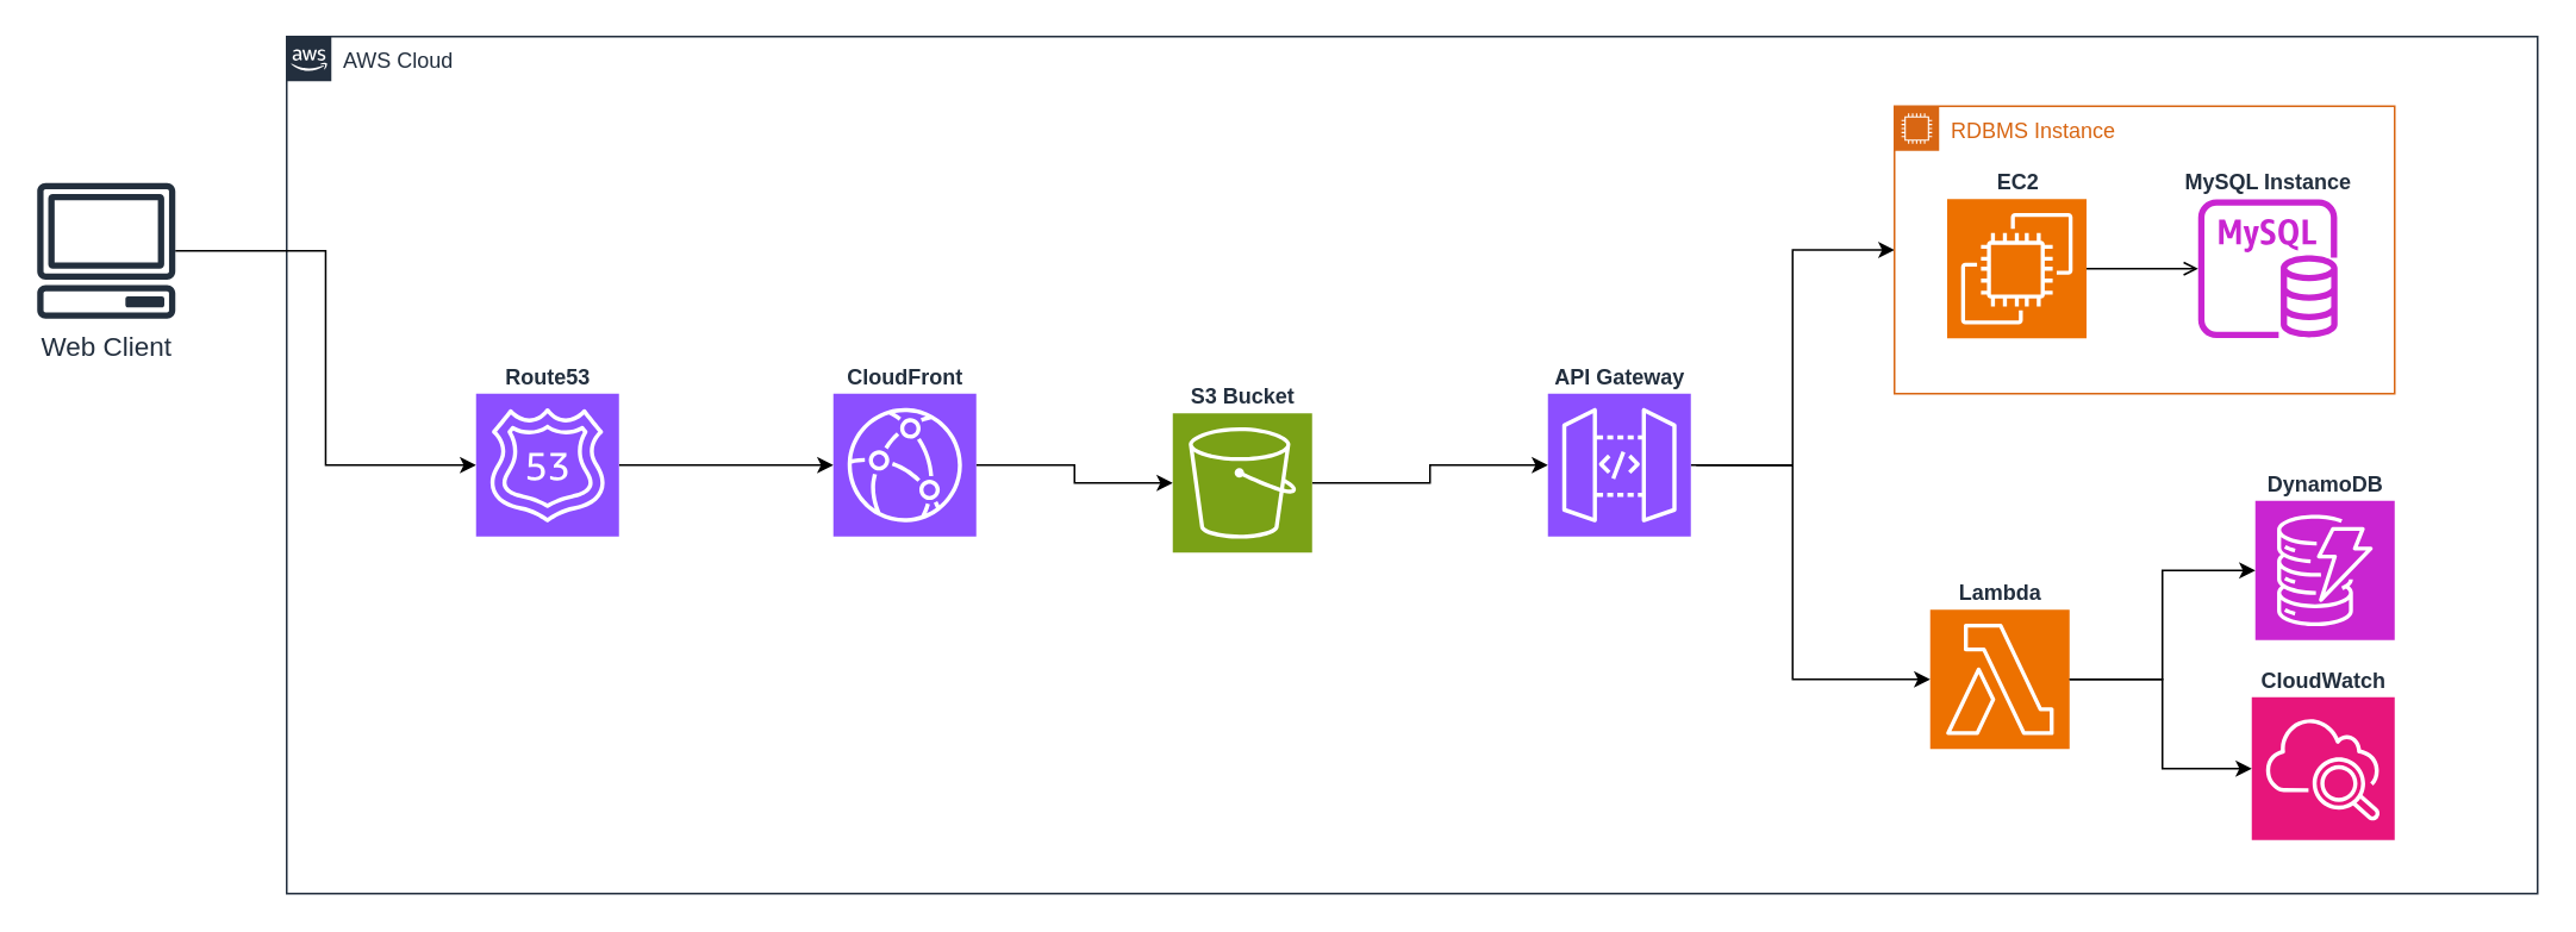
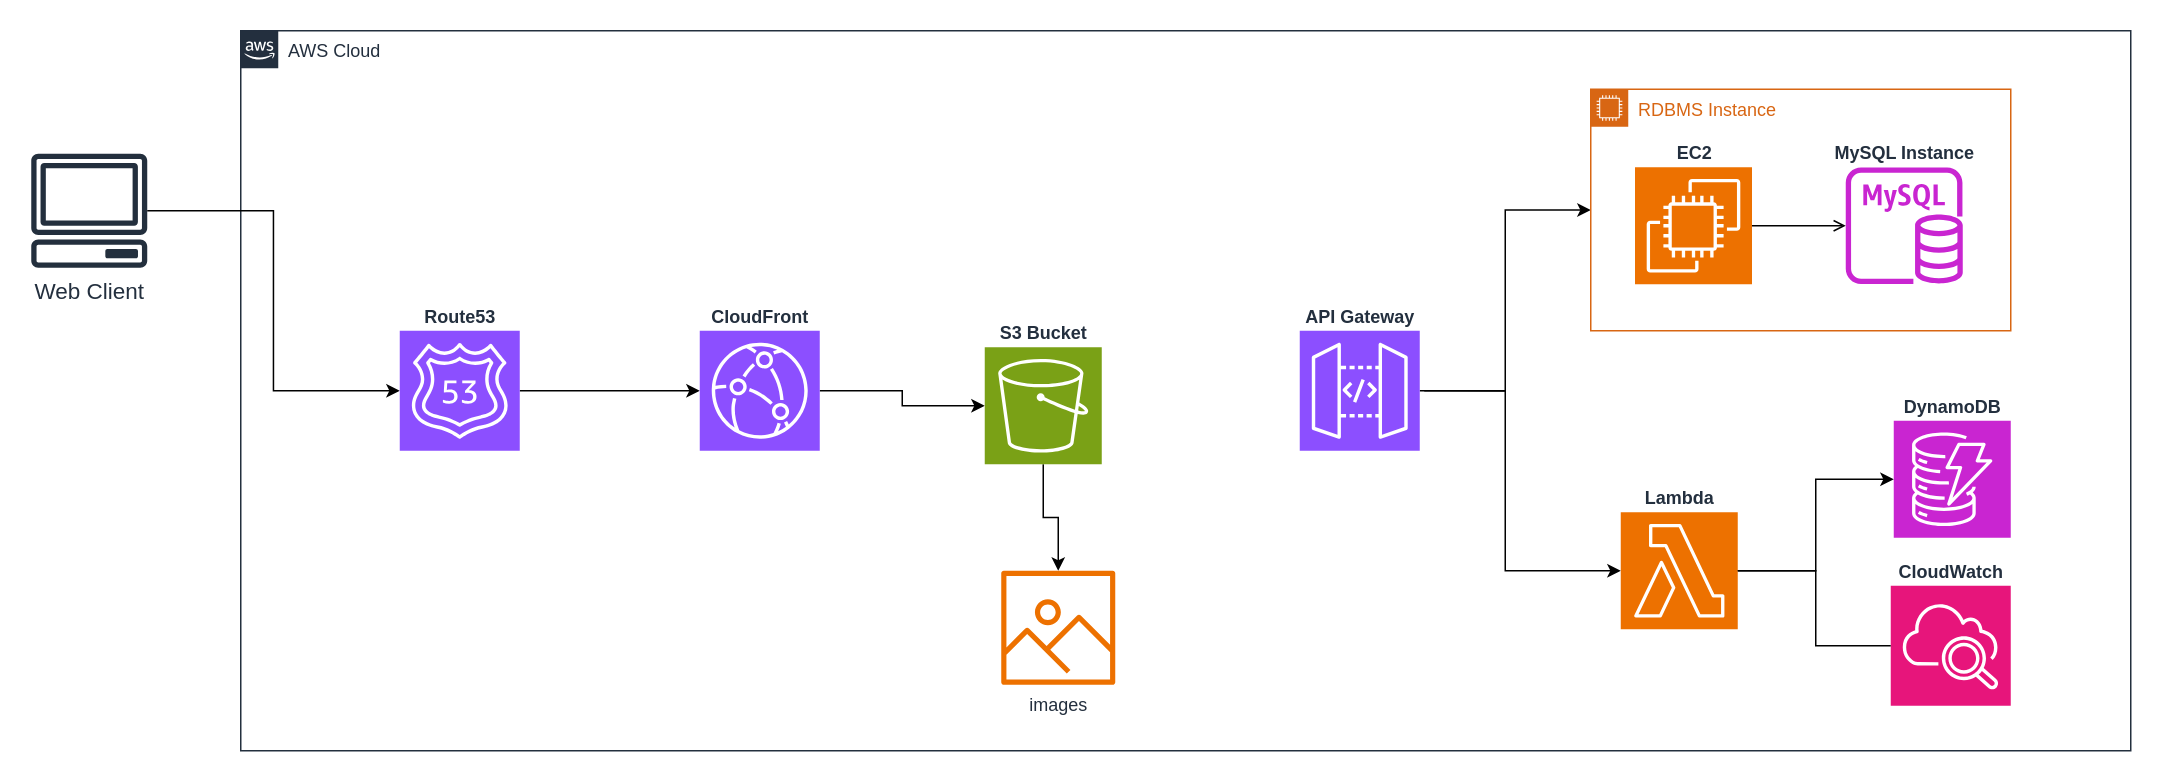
  <mxCell id="0" />
  <mxCell id="1" parent="0" />
  <mxCell id="2" value="AWS Cloud" style="points=[[0,0],[0.25,0],[0.5,0],[0.75,0],[1,0],[1,0.25],[1,0.5],[1,0.75],[1,1],[0.75,1],[0.5,1],[0.25,1],[0,1],[0,0.75],[0,0.5],[0,0.25]];outlineConnect=0;gradientColor=none;html=1;whiteSpace=wrap;fontSize=12;fontStyle=0;container=0;pointerEvents=0;collapsible=0;recursiveResize=0;shape=mxgraph.aws4.group;grIcon=mxgraph.aws4.group_aws_cloud_alt;strokeColor=#232F3E;fillColor=none;verticalAlign=top;align=left;spacingLeft=30;fontColor=#232F3E;dashed=0;" parent="1" vertex="1"><mxGeometry x="160" y="20" width="1260" height="480" as="geometry" /></mxCell>
  <mxCell id="3" value="Web Client" style="sketch=0;outlineConnect=0;fontColor=#232F3E;gradientColor=none;fillColor=#232F3D;strokeColor=none;dashed=0;verticalLabelPosition=bottom;verticalAlign=top;align=center;html=1;fontSize=15;fontStyle=0;aspect=fixed;pointerEvents=1;shape=mxgraph.aws4.client;" parent="1" vertex="1"><mxGeometry x="20" y="102" width="78" height="76" as="geometry" /></mxCell>
  <mxCell id="4" style="edgeStyle=orthogonalEdgeStyle;rounded=0;orthogonalLoop=1;jettySize=auto;html=1;entryX=0;entryY=0.5;entryDx=0;entryDy=0;entryPerimeter=0;" parent="1" source="3" target="14" edge="1"><mxGeometry relative="1" as="geometry" /></mxCell>
  <mxCell id="5" style="edgeStyle=orthogonalEdgeStyle;rounded=0;orthogonalLoop=1;jettySize=auto;html=1;" edge="1" parent="1" source="14" target="13"><mxGeometry relative="1" as="geometry" /></mxCell>
  <mxCell id="6" style="edgeStyle=orthogonalEdgeStyle;rounded=0;orthogonalLoop=1;jettySize=auto;html=1;" edge="1" parent="1" source="13" target="12"><mxGeometry relative="1" as="geometry" /></mxCell>
- <mxCell id="9" style="edgeStyle=orthogonalEdgeStyle;rounded=0;orthogonalLoop=1;jettySize=auto;html=1;entryX=0;entryY=0.5;entryDx=0;entryDy=0;entryPerimeter=0;" edge="1" parent="1" source="12" target="11"><mxGeometry relative="1" as="geometry" /></mxCell>
+ <mxCell id="7" style="edgeStyle=orthogonalEdgeStyle;rounded=0;orthogonalLoop=1;jettySize=auto;html=1;" edge="1" parent="1" source="12" target="8"><mxGeometry relative="1" as="geometry" /></mxCell>
+ <mxCell id="8" value="images" style="sketch=0;outlineConnect=0;fontColor=#232F3E;gradientColor=none;fillColor=#ED7100;strokeColor=none;dashed=0;verticalLabelPosition=bottom;verticalAlign=top;align=center;html=1;fontSize=12;fontStyle=0;aspect=fixed;pointerEvents=1;shape=mxgraph.aws4.container_registry_image;labelPosition=center;" parent="1" vertex="1"><mxGeometry x="667" y="380" width="76" height="76" as="geometry" /></mxCell>
  <mxCell id="10" style="edgeStyle=orthogonalEdgeStyle;rounded=0;orthogonalLoop=1;jettySize=auto;html=1;" edge="1" parent="1" source="11" target="16"><mxGeometry relative="1" as="geometry" /></mxCell>
  <mxCell id="11" value="API Gateway" style="sketch=0;points=[[0,0,0],[0.25,0,0],[0.5,0,0],[0.75,0,0],[1,0,0],[0,1,0],[0.25,1,0],[0.5,1,0],[0.75,1,0],[1,1,0],[0,0.25,0],[0,0.5,0],[0,0.75,0],[1,0.25,0],[1,0.5,0],[1,0.75,0]];outlineConnect=0;fontColor=#232F3E;fillColor=#8C4FFF;strokeColor=#ffffff;dashed=0;verticalLabelPosition=top;verticalAlign=bottom;align=center;html=1;fontSize=12;fontStyle=1;aspect=fixed;shape=mxgraph.aws4.resourceIcon;resIcon=mxgraph.aws4.api_gateway;labelPosition=center;" parent="1" vertex="1"><mxGeometry x="866" y="220" width="80" height="80" as="geometry" /></mxCell>
  <mxCell id="12" value="S3 Bucket" style="sketch=0;points=[[0,0,0],[0.25,0,0],[0.5,0,0],[0.75,0,0],[1,0,0],[0,1,0],[0.25,1,0],[0.5,1,0],[0.75,1,0],[1,1,0],[0,0.25,0],[0,0.5,0],[0,0.75,0],[1,0.25,0],[1,0.5,0],[1,0.75,0]];outlineConnect=0;fontColor=#232F3E;fillColor=#7AA116;strokeColor=#ffffff;dashed=0;verticalLabelPosition=top;verticalAlign=bottom;align=center;html=1;fontSize=12;fontStyle=1;aspect=fixed;shape=mxgraph.aws4.resourceIcon;resIcon=mxgraph.aws4.s3;labelPosition=center;" parent="1" vertex="1"><mxGeometry x="656" y="231" width="78" height="78" as="geometry" /></mxCell>
  <mxCell id="13" value="CloudFront" style="sketch=0;points=[[0,0,0],[0.25,0,0],[0.5,0,0],[0.75,0,0],[1,0,0],[0,1,0],[0.25,1,0],[0.5,1,0],[0.75,1,0],[1,1,0],[0,0.25,0],[0,0.5,0],[0,0.75,0],[1,0.25,0],[1,0.5,0],[1,0.75,0]];outlineConnect=0;fontColor=#232F3E;fillColor=#8C4FFF;strokeColor=#ffffff;dashed=0;verticalLabelPosition=top;verticalAlign=bottom;align=center;html=1;fontSize=12;fontStyle=1;aspect=fixed;shape=mxgraph.aws4.resourceIcon;resIcon=mxgraph.aws4.cloudfront;labelPosition=center;" parent="1" vertex="1"><mxGeometry x="466" y="220" width="80" height="80" as="geometry" /></mxCell>
  <mxCell id="14" value="Route53" style="sketch=0;points=[[0,0,0],[0.25,0,0],[0.5,0,0],[0.75,0,0],[1,0,0],[0,1,0],[0.25,1,0],[0.5,1,0],[0.75,1,0],[1,1,0],[0,0.25,0],[0,0.5,0],[0,0.75,0],[1,0.25,0],[1,0.5,0],[1,0.75,0]];outlineConnect=0;fontColor=#232F3E;fillColor=#8C4FFF;strokeColor=#ffffff;dashed=0;verticalLabelPosition=top;verticalAlign=bottom;align=center;html=1;fontSize=12;fontStyle=1;aspect=fixed;shape=mxgraph.aws4.resourceIcon;resIcon=mxgraph.aws4.route_53;labelPosition=center;" parent="1" vertex="1"><mxGeometry x="266" y="220" width="80" height="80" as="geometry" /></mxCell>
  <mxCell id="15" value="Cloud&lt;span style=&quot;background-color: initial;&quot;&gt;Watch&lt;/span&gt;" style="sketch=0;points=[[0,0,0],[0.25,0,0],[0.5,0,0],[0.75,0,0],[1,0,0],[0,1,0],[0.25,1,0],[0.5,1,0],[0.75,1,0],[1,1,0],[0,0.25,0],[0,0.5,0],[0,0.75,0],[1,0.25,0],[1,0.5,0],[1,0.75,0]];points=[[0,0,0],[0.25,0,0],[0.5,0,0],[0.75,0,0],[1,0,0],[0,1,0],[0.25,1,0],[0.5,1,0],[0.75,1,0],[1,1,0],[0,0.25,0],[0,0.5,0],[0,0.75,0],[1,0.25,0],[1,0.5,0],[1,0.75,0]];outlineConnect=0;fontColor=#232F3E;fillColor=#E7157B;strokeColor=#ffffff;dashed=0;verticalLabelPosition=top;verticalAlign=bottom;align=center;html=1;fontSize=12;fontStyle=1;aspect=fixed;shape=mxgraph.aws4.resourceIcon;resIcon=mxgraph.aws4.cloudwatch_2;labelPosition=center;" parent="1" vertex="1"><mxGeometry x="1260" y="390" width="80" height="80" as="geometry" /></mxCell>
  <mxCell id="16" value="RDBMS Instance" style="points=[[0,0],[0.25,0],[0.5,0],[0.75,0],[1,0],[1,0.25],[1,0.5],[1,0.75],[1,1],[0.75,1],[0.5,1],[0.25,1],[0,1],[0,0.75],[0,0.5],[0,0.25]];outlineConnect=0;gradientColor=none;html=1;whiteSpace=wrap;fontSize=12;fontStyle=0;container=1;pointerEvents=0;collapsible=0;recursiveResize=0;shape=mxgraph.aws4.group;grIcon=mxgraph.aws4.group_ec2_instance_contents;strokeColor=#D86613;fillColor=none;verticalAlign=top;align=left;spacingLeft=30;fontColor=#D86613;dashed=0;" vertex="1" parent="1"><mxGeometry x="1060" y="59" width="280" height="161" as="geometry" /></mxCell>
  <mxCell id="17" value="EC2" style="sketch=0;points=[[0,0,0],[0.25,0,0],[0.5,0,0],[0.75,0,0],[1,0,0],[0,1,0],[0.25,1,0],[0.5,1,0],[0.75,1,0],[1,1,0],[0,0.25,0],[0,0.5,0],[0,0.75,0],[1,0.25,0],[1,0.5,0],[1,0.75,0]];outlineConnect=0;fontColor=#232F3E;fillColor=#ED7100;strokeColor=#ffffff;dashed=0;verticalLabelPosition=top;verticalAlign=bottom;align=center;html=1;fontSize=12;fontStyle=1;aspect=fixed;shape=mxgraph.aws4.resourceIcon;resIcon=mxgraph.aws4.ec2;labelPosition=center;" parent="16" vertex="1"><mxGeometry x="29.5" y="52" width="78" height="78" as="geometry" /></mxCell>
  <mxCell id="18" value="MySQL Instance" style="sketch=0;outlineConnect=0;fontColor=#232F3E;gradientColor=none;fillColor=#C925D1;strokeColor=none;dashed=0;verticalLabelPosition=top;verticalAlign=bottom;align=center;html=1;fontSize=12;fontStyle=1;aspect=fixed;pointerEvents=1;shape=mxgraph.aws4.rds_mysql_instance;labelPosition=center;" parent="16" vertex="1"><mxGeometry x="170" y="52" width="78" height="78" as="geometry" /></mxCell>
  <mxCell id="19" value="" style="edgeStyle=orthogonalEdgeStyle;rounded=0;orthogonalLoop=1;jettySize=auto;html=1;endArrow=open;" parent="16" source="17" target="18" edge="1"><mxGeometry relative="1" as="geometry" /></mxCell>
  <mxCell id="20" value="Lambda" style="sketch=0;points=[[0,0,0],[0.25,0,0],[0.5,0,0],[0.75,0,0],[1,0,0],[0,1,0],[0.25,1,0],[0.5,1,0],[0.75,1,0],[1,1,0],[0,0.25,0],[0,0.5,0],[0,0.75,0],[1,0.25,0],[1,0.5,0],[1,0.75,0]];outlineConnect=0;fontColor=#232F3E;fillColor=#ED7100;strokeColor=#ffffff;dashed=0;verticalLabelPosition=top;verticalAlign=bottom;align=center;html=1;fontSize=12;fontStyle=1;aspect=fixed;shape=mxgraph.aws4.resourceIcon;resIcon=mxgraph.aws4.lambda;labelPosition=center;" parent="1" vertex="1"><mxGeometry x="1080" y="341" width="78" height="78" as="geometry" /></mxCell>
  <mxCell id="21" value="DynamoDB" style="sketch=0;points=[[0,0,0],[0.25,0,0],[0.5,0,0],[0.75,0,0],[1,0,0],[0,1,0],[0.25,1,0],[0.5,1,0],[0.75,1,0],[1,1,0],[0,0.25,0],[0,0.5,0],[0,0.75,0],[1,0.25,0],[1,0.5,0],[1,0.75,0]];outlineConnect=0;fontColor=#232F3E;fillColor=#C925D1;strokeColor=#ffffff;dashed=0;verticalLabelPosition=top;verticalAlign=bottom;align=center;html=1;fontSize=12;fontStyle=1;aspect=fixed;shape=mxgraph.aws4.resourceIcon;resIcon=mxgraph.aws4.dynamodb;labelPosition=center;" vertex="1" parent="1"><mxGeometry x="1262" y="280" width="78" height="78" as="geometry" /></mxCell>
  <mxCell id="22" style="edgeStyle=orthogonalEdgeStyle;rounded=0;orthogonalLoop=1;jettySize=auto;html=1;entryX=0;entryY=0.5;entryDx=0;entryDy=0;entryPerimeter=0;" edge="1" parent="1" source="20" target="21"><mxGeometry relative="1" as="geometry" /></mxCell>
  <mxCell id="23" style="edgeStyle=orthogonalEdgeStyle;rounded=0;orthogonalLoop=1;jettySize=auto;html=1;" edge="1" parent="1" target="20"><mxGeometry relative="1" as="geometry"><mxPoint x="949" y="260.053" as="sourcePoint" /><mxPoint x="1070" y="380" as="targetPoint" /><Array as="points"><mxPoint x="1003" y="260" /><mxPoint x="1003" y="380" /></Array></mxGeometry></mxCell>
- <mxCell id="24" style="edgeStyle=orthogonalEdgeStyle;rounded=0;orthogonalLoop=1;jettySize=auto;html=1;entryX=0;entryY=0.5;entryDx=0;entryDy=0;entryPerimeter=0;" edge="1" parent="1" source="20" target="15"><mxGeometry relative="1" as="geometry"><Array as="points"><mxPoint x="1210" y="380" /><mxPoint x="1210" y="430" /></Array></mxGeometry></mxCell>
+ <mxCell id="24" style="edgeStyle=orthogonalEdgeStyle;rounded=0;orthogonalLoop=1;jettySize=auto;html=1;entryX=0;entryY=0.5;entryDx=0;entryDy=0;entryPerimeter=0;endArrow=none;" edge="1" parent="1" source="20" target="15"><mxGeometry relative="1" as="geometry"><Array as="points"><mxPoint x="1210" y="380" /><mxPoint x="1210" y="430" /></Array></mxGeometry></mxCell>
